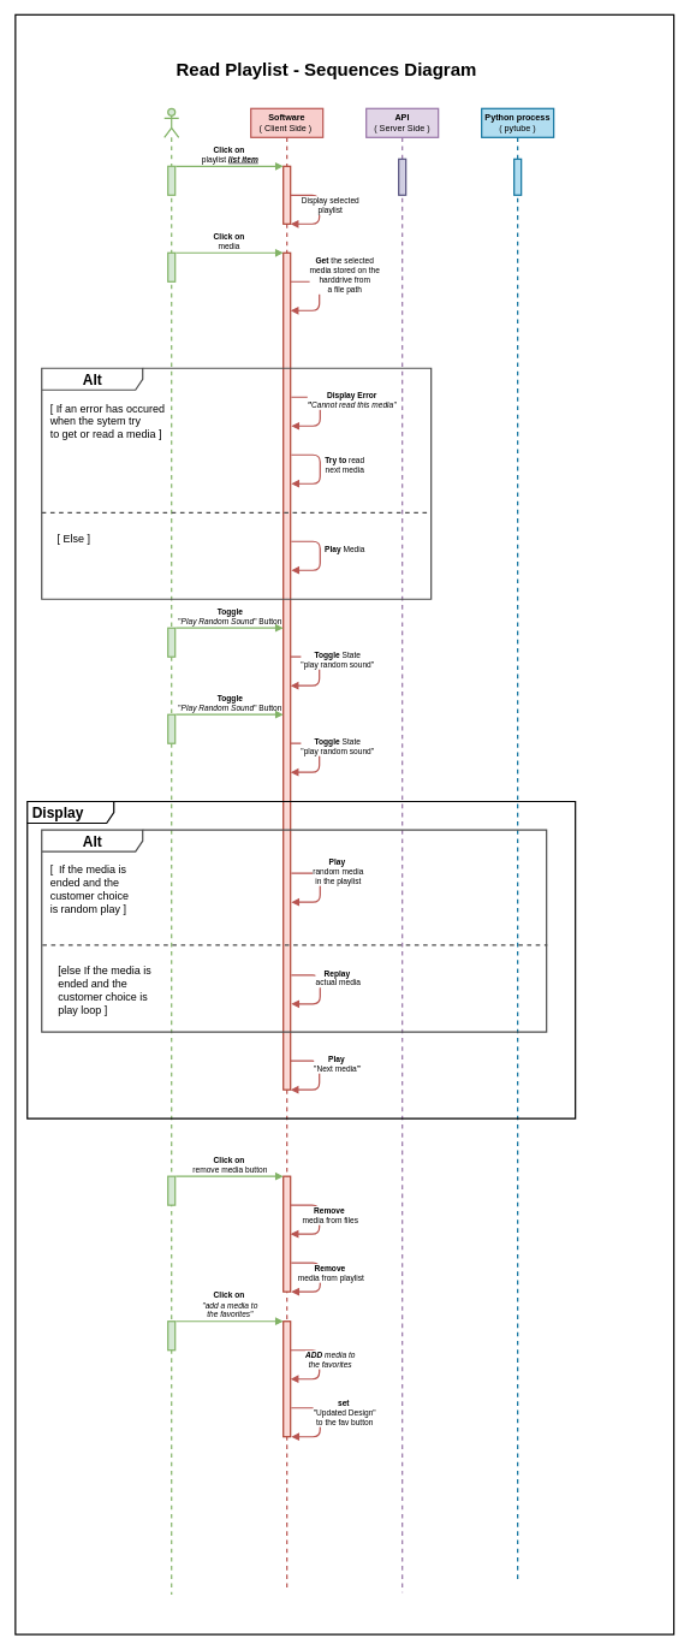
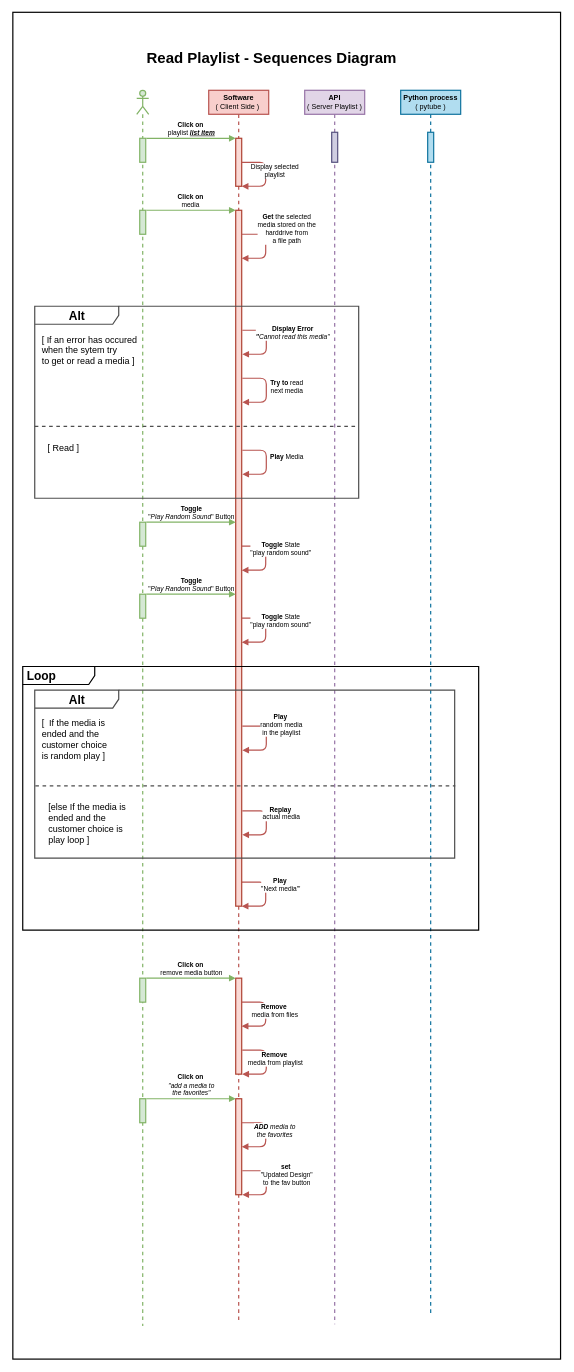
  <mxCell id="0" />
  <mxCell id="1" parent="0" />
  <mxCell id="2" value="" style="rounded=0;whiteSpace=wrap;html=1;fontSize=20;fontColor=#000000;strokeColor=#000000;strokeWidth=2;fillColor=none;" vertex="1" parent="1"><mxGeometry x="20.5" y="20" width="913" height="2245" as="geometry" /></mxCell>
  <mxCell id="3" value="" style="shape=umlLifeline;participant=umlActor;perimeter=lifelinePerimeter;whiteSpace=wrap;html=1;container=0;collapsible=0;recursiveResize=0;verticalAlign=top;spacingTop=36;outlineConnect=0;strokeWidth=2;strokeColor=#82b366;fillColor=#d5e8d4;" parent="1" vertex="1"><mxGeometry x="227" y="150" width="20" height="2060" as="geometry" /></mxCell>
  <mxCell id="4" value="&lt;b&gt;Software&lt;/b&gt;&lt;br&gt;( Client Side )&amp;nbsp;" style="shape=umlLifeline;perimeter=lifelinePerimeter;whiteSpace=wrap;html=1;container=1;collapsible=0;recursiveResize=0;outlineConnect=0;strokeColor=#b85450;strokeWidth=2;fillColor=#f8cecc;fontColor=#000000;" parent="1" vertex="1"><mxGeometry x="347" y="150" width="100" height="2052" as="geometry" /></mxCell>
  <mxCell id="5" value="" style="html=1;points=[];perimeter=orthogonalPerimeter;strokeColor=#ae4132;strokeWidth=2;fillColor=#fad9d5;" parent="4" vertex="1"><mxGeometry x="45" y="80" width="10" height="80" as="geometry" /></mxCell>
  <mxCell id="6" value="Display selected&lt;br&gt;playlist" style="html=1;verticalAlign=bottom;endArrow=block;fontColor=#000000;labelBackgroundColor=#FFFFFF;strokeWidth=2;fillColor=#f8cecc;strokeColor=#b85450;" parent="4" edge="1"><mxGeometry x="0.167" y="15" width="80" relative="1" as="geometry"><mxPoint x="55" y="120" as="sourcePoint" /><mxPoint x="55" y="160" as="targetPoint" /><Array as="points"><mxPoint x="95" y="120" /><mxPoint x="95" y="160" /></Array><mxPoint as="offset" /></mxGeometry></mxCell>
  <mxCell id="7" value="&lt;b&gt;Play&amp;nbsp;&lt;/b&gt;&lt;br&gt;&quot;Next media'&quot;" style="html=1;verticalAlign=bottom;endArrow=block;fontColor=#000000;labelBackgroundColor=#FFFFFF;strokeWidth=2;fillColor=#f8cecc;strokeColor=#b85450;" edge="1" parent="4"><mxGeometry y="25" width="80" relative="1" as="geometry"><mxPoint x="55" y="1320" as="sourcePoint" /><mxPoint x="55" y="1360" as="targetPoint" /><Array as="points"><mxPoint x="95" y="1320" /><mxPoint x="95" y="1360" /></Array><mxPoint as="offset" /></mxGeometry></mxCell>
  <mxCell id="8" value="&lt;b&gt;Remove&amp;nbsp;&lt;br&gt;&lt;/b&gt;media from playlist" style="html=1;verticalAlign=bottom;endArrow=block;fontColor=#000000;labelBackgroundColor=#FFFFFF;strokeWidth=2;fillColor=#f8cecc;strokeColor=#b85450;" edge="1" parent="4"><mxGeometry x="0.167" y="15" width="80" relative="1" as="geometry"><mxPoint x="56.0" y="1600" as="sourcePoint" /><mxPoint x="56.0" y="1640" as="targetPoint" /><Array as="points"><mxPoint x="96" y="1600" /><mxPoint x="96" y="1640" /></Array><mxPoint as="offset" /></mxGeometry></mxCell>
- <mxCell id="9" value="&lt;b&gt;API&lt;/b&gt;&lt;br&gt;( Server Side )" style="shape=umlLifeline;perimeter=lifelinePerimeter;whiteSpace=wrap;html=1;container=1;collapsible=0;recursiveResize=0;outlineConnect=0;strokeColor=#9673a6;strokeWidth=2;fillColor=#e1d5e7;fontColor=#000000;" parent="1" vertex="1"><mxGeometry x="507" y="150" width="100" height="2057" as="geometry" /></mxCell>
+ <mxCell id="9" value="&lt;b&gt;API&lt;/b&gt;&lt;br&gt;( Server Playlist )" style="shape=umlLifeline;perimeter=lifelinePerimeter;whiteSpace=wrap;html=1;container=1;collapsible=0;recursiveResize=0;outlineConnect=0;strokeColor=#9673a6;strokeWidth=2;fillColor=#e1d5e7;fontColor=#000000;" parent="1" vertex="1"><mxGeometry x="507" y="150" width="100" height="2057" as="geometry" /></mxCell>
  <mxCell id="10" value="" style="html=1;points=[];perimeter=orthogonalPerimeter;strokeColor=#56517e;strokeWidth=2;fillColor=#d0cee2;" parent="9" vertex="1"><mxGeometry x="45" y="70" width="10" height="50" as="geometry" /></mxCell>
  <mxCell id="11" value="&lt;b&gt;Python process&lt;/b&gt;&lt;br&gt;( pytube )" style="shape=umlLifeline;perimeter=lifelinePerimeter;whiteSpace=wrap;html=1;container=1;collapsible=0;recursiveResize=0;outlineConnect=0;strokeColor=#10739e;strokeWidth=2;fillColor=#b1ddf0;fontColor=#000000;" parent="1" vertex="1"><mxGeometry x="667" y="150" width="100" height="2044" as="geometry" /></mxCell>
  <mxCell id="12" value="" style="html=1;points=[];perimeter=orthogonalPerimeter;strokeColor=#10739e;strokeWidth=2;fillColor=#b1ddf0;" parent="11" vertex="1"><mxGeometry x="45" y="70" width="10" height="50" as="geometry" /></mxCell>
  <mxCell id="13" value="Read Playlist - Sequences Diagram" style="text;align=center;fontStyle=1;verticalAlign=middle;spacingLeft=3;spacingRight=3;strokeColor=none;rotatable=0;points=[[0,0.5],[1,0.5]];portConstraint=eastwest;fontColor=#000000;fontSize=25;" parent="1" vertex="1"><mxGeometry x="412" y="80" width="80" height="26" as="geometry" /></mxCell>
  <mxCell id="14" value="" style="html=1;points=[];perimeter=orthogonalPerimeter;strokeColor=#82b366;strokeWidth=2;fillColor=#d5e8d4;" parent="1" vertex="1"><mxGeometry x="232" y="230" width="10" height="40" as="geometry" /></mxCell>
  <mxCell id="15" value="&lt;b&gt;Click on&amp;nbsp;&lt;/b&gt;&lt;br&gt;playlist &lt;i&gt;&lt;b&gt;&lt;u&gt;list item&lt;/u&gt;&lt;/b&gt;&lt;/i&gt;" style="html=1;verticalAlign=bottom;endArrow=block;fontColor=#000000;labelBackgroundColor=none;strokeWidth=2;fillColor=#d5e8d4;gradientColor=#97d077;strokeColor=#82b366;" parent="1" edge="1"><mxGeometry width="80" relative="1" as="geometry"><mxPoint x="243" y="230" as="sourcePoint" /><mxPoint x="392" y="230" as="targetPoint" /></mxGeometry></mxCell>
  <mxCell id="16" value="" style="html=1;points=[];perimeter=orthogonalPerimeter;strokeColor=#ae4132;strokeWidth=2;fillColor=#fad9d5;" parent="1" vertex="1"><mxGeometry x="392" y="350" width="10" height="1160" as="geometry" /></mxCell>
  <mxCell id="17" value="&lt;b&gt;Get&lt;/b&gt; the selected &lt;br&gt;media stored on the &lt;br&gt;harddrive from &lt;br&gt;a file path" style="html=1;verticalAlign=bottom;endArrow=block;fontColor=#000000;labelBackgroundColor=#FFFFFF;strokeWidth=2;fillColor=#f8cecc;strokeColor=#b85450;" parent="1" edge="1"><mxGeometry y="35" width="80" relative="1" as="geometry"><mxPoint x="402" y="390" as="sourcePoint" /><mxPoint x="402" y="430" as="targetPoint" /><Array as="points"><mxPoint x="442" y="390" /><mxPoint x="442" y="430" /></Array><mxPoint as="offset" /></mxGeometry></mxCell>
  <mxCell id="18" value="" style="html=1;points=[];perimeter=orthogonalPerimeter;strokeColor=#82b366;strokeWidth=2;fillColor=#d5e8d4;" parent="1" vertex="1"><mxGeometry x="232" y="350" width="10" height="40" as="geometry" /></mxCell>
  <mxCell id="19" value="&lt;b&gt;Click on&amp;nbsp;&lt;/b&gt;&lt;br&gt;media&amp;nbsp;" style="html=1;verticalAlign=bottom;endArrow=block;fontColor=#000000;labelBackgroundColor=none;strokeWidth=2;fillColor=#d5e8d4;gradientColor=#97d077;strokeColor=#82b366;" parent="1" edge="1"><mxGeometry width="80" relative="1" as="geometry"><mxPoint x="243" y="350" as="sourcePoint" /><mxPoint x="392" y="350" as="targetPoint" /></mxGeometry></mxCell>
  <mxCell id="20" value="&lt;b&gt;&lt;font style=&quot;font-size: 20px&quot;&gt;Alt&lt;/font&gt;&lt;/b&gt;" style="shape=umlFrame;tabWidth=110;tabHeight=30;tabPosition=left;html=1;boundedLbl=1;labelInHeader=1;width=140;height=30;fillColor=none;strokeColor=#4D4D4D;strokeWidth=2;fontColor=#000000;" parent="1" vertex="1"><mxGeometry x="57" y="510" width="540" height="320" as="geometry" /></mxCell>
  <mxCell id="21" value="[ If an error has occured&#10;when the sytem try &#10;to get or read a media ]" style="text;fontColor=#000000;fontSize=15;" parent="20" vertex="1"><mxGeometry width="100" height="20" relative="1" as="geometry"><mxPoint x="10" y="40" as="offset" /></mxGeometry></mxCell>
- <mxCell id="22" value="[ Else ]" style="line;strokeWidth=2;dashed=1;labelPosition=center;verticalLabelPosition=bottom;align=left;verticalAlign=top;spacingLeft=20;spacingTop=15;fontColor=#000000;strokeColor=#4D4D4D;labelBackgroundColor=none;fontSize=15;" parent="20" vertex="1"><mxGeometry y="193.667" width="540" height="12.8" as="geometry" /></mxCell>
+ <mxCell id="22" value="[ Read ]" style="line;strokeWidth=2;dashed=1;labelPosition=center;verticalLabelPosition=bottom;align=left;verticalAlign=top;spacingLeft=20;spacingTop=15;fontColor=#000000;strokeColor=#4D4D4D;labelBackgroundColor=none;fontSize=15;" parent="20" vertex="1"><mxGeometry y="193.667" width="540" height="12.8" as="geometry" /></mxCell>
  <mxCell id="23" value="&lt;b&gt;Display Error&lt;/b&gt;&lt;br&gt;&lt;i&gt;&lt;b&gt;&quot;&lt;/b&gt;Cannot read this media&quot;&lt;/i&gt;" style="html=1;verticalAlign=bottom;endArrow=block;fontColor=#000000;labelBackgroundColor=#FFFFFF;strokeWidth=2;fillColor=#f8cecc;strokeColor=#b85450;" parent="20" edge="1"><mxGeometry y="44" width="80" relative="1" as="geometry"><mxPoint x="346" y="40" as="sourcePoint" /><mxPoint x="346" y="80" as="targetPoint" /><Array as="points"><mxPoint x="386" y="40" /><mxPoint x="386" y="80" /></Array><mxPoint as="offset" /></mxGeometry></mxCell>
  <mxCell id="24" value="&lt;b&gt;Try to &lt;/b&gt;read&lt;br&gt;next media" style="html=1;verticalAlign=bottom;endArrow=block;fontColor=#000000;labelBackgroundColor=#FFFFFF;strokeWidth=2;fillColor=#f8cecc;strokeColor=#b85450;" parent="20" edge="1"><mxGeometry x="0.167" y="34" width="80" relative="1" as="geometry"><mxPoint x="346" y="120" as="sourcePoint" /><mxPoint x="346" y="160" as="targetPoint" /><Array as="points"><mxPoint x="386" y="120" /><mxPoint x="386" y="160" /></Array><mxPoint as="offset" /></mxGeometry></mxCell>
  <mxCell id="25" value="&lt;b&gt;Play &lt;/b&gt;Media" style="html=1;verticalAlign=bottom;endArrow=block;fontColor=#000000;labelBackgroundColor=#FFFFFF;strokeWidth=2;fillColor=#f8cecc;strokeColor=#b85450;" parent="20" edge="1"><mxGeometry y="34" width="80" relative="1" as="geometry"><mxPoint x="346" y="240" as="sourcePoint" /><mxPoint x="346" y="280" as="targetPoint" /><Array as="points"><mxPoint x="386" y="240" /><mxPoint x="386" y="280" /></Array><mxPoint as="offset" /></mxGeometry></mxCell>
  <mxCell id="26" value="&lt;b&gt;Toggle&lt;/b&gt; State&lt;br&gt;&quot;play random sound&quot;" style="html=1;verticalAlign=bottom;endArrow=block;fontColor=#000000;labelBackgroundColor=#FFFFFF;strokeWidth=2;fillColor=#f8cecc;strokeColor=#b85450;" parent="1" edge="1"><mxGeometry y="25" width="80" relative="1" as="geometry"><mxPoint x="402" y="910" as="sourcePoint" /><mxPoint x="402" y="950" as="targetPoint" /><Array as="points"><mxPoint x="442" y="910" /><mxPoint x="442" y="950" /></Array><mxPoint as="offset" /></mxGeometry></mxCell>
  <mxCell id="27" value="" style="html=1;points=[];perimeter=orthogonalPerimeter;strokeColor=#82b366;strokeWidth=2;fillColor=#d5e8d4;" parent="1" vertex="1"><mxGeometry x="232" y="870" width="10" height="40" as="geometry" /></mxCell>
  <mxCell id="28" value="&lt;b&gt;Toggle&lt;br&gt;&lt;/b&gt;&quot;&lt;i&gt;Play Random Sound&lt;/i&gt;&quot; Button" style="html=1;verticalAlign=bottom;endArrow=block;fontColor=#000000;labelBackgroundColor=none;strokeWidth=2;fillColor=#d5e8d4;gradientColor=#97d077;strokeColor=#82b366;" parent="1" edge="1"><mxGeometry width="80" relative="1" as="geometry"><mxPoint x="243" y="870" as="sourcePoint" /><mxPoint x="392" y="870" as="targetPoint" /></mxGeometry></mxCell>
  <mxCell id="29" value="&lt;b&gt;Toggle&lt;/b&gt; State&lt;br&gt;&quot;play random sound&quot;" style="html=1;verticalAlign=bottom;endArrow=block;fontColor=#000000;labelBackgroundColor=#FFFFFF;strokeWidth=2;fillColor=#f8cecc;strokeColor=#b85450;" parent="1" edge="1"><mxGeometry y="25" width="80" relative="1" as="geometry"><mxPoint x="402" y="1030" as="sourcePoint" /><mxPoint x="402" y="1070" as="targetPoint" /><Array as="points"><mxPoint x="442" y="1030" /><mxPoint x="442" y="1070" /></Array><mxPoint as="offset" /></mxGeometry></mxCell>
  <mxCell id="30" value="" style="html=1;points=[];perimeter=orthogonalPerimeter;strokeColor=#82b366;strokeWidth=2;fillColor=#d5e8d4;" parent="1" vertex="1"><mxGeometry x="232" y="990" width="10" height="40" as="geometry" /></mxCell>
  <mxCell id="31" value="&lt;b&gt;Toggle&lt;br&gt;&lt;/b&gt;&quot;&lt;i&gt;Play Random Sound&lt;/i&gt;&quot; Button" style="html=1;verticalAlign=bottom;endArrow=block;fontColor=#000000;labelBackgroundColor=none;strokeWidth=2;fillColor=#d5e8d4;gradientColor=#97d077;strokeColor=#82b366;" parent="1" edge="1"><mxGeometry width="80" relative="1" as="geometry"><mxPoint x="243" y="990" as="sourcePoint" /><mxPoint x="392" y="990" as="targetPoint" /></mxGeometry></mxCell>
- <mxCell id="32" value="&lt;b&gt;&lt;font style=&quot;font-size: 20px&quot;&gt;Display&lt;/font&gt;&lt;/b&gt;" style="shape=umlFrame;whiteSpace=wrap;html=1;width=120;height=30;boundedLbl=1;verticalAlign=middle;align=left;spacingLeft=5;fillColor=none;strokeColor=#000000;strokeWidth=2;fontColor=#000000;" vertex="1" parent="1"><mxGeometry x="37" y="1110.5" width="760" height="439.5" as="geometry" /></mxCell>
+ <mxCell id="32" value="&lt;b&gt;&lt;font style=&quot;font-size: 20px&quot;&gt;Loop&lt;/font&gt;&lt;/b&gt;" style="shape=umlFrame;whiteSpace=wrap;html=1;width=120;height=30;boundedLbl=1;verticalAlign=middle;align=left;spacingLeft=5;fillColor=none;strokeColor=#000000;strokeWidth=2;fontColor=#000000;" vertex="1" parent="1"><mxGeometry x="37" y="1110.5" width="760" height="439.5" as="geometry" /></mxCell>
  <mxCell id="33" value="&lt;b&gt;&lt;font style=&quot;font-size: 20px&quot;&gt;Alt&lt;/font&gt;&lt;/b&gt;" style="shape=umlFrame;tabWidth=110;tabHeight=30;tabPosition=left;html=1;boundedLbl=1;labelInHeader=1;width=140;height=30;fillColor=none;strokeColor=#4D4D4D;strokeWidth=2;fontColor=#000000;" parent="1" vertex="1"><mxGeometry x="57" y="1150" width="700" height="280" as="geometry" /></mxCell>
  <mxCell id="34" value="[  If the media is &#10;ended and the &#10;customer choice &#10;is random play ]" style="text;fontColor=#000000;fontSize=15;fontStyle=0" parent="33" vertex="1"><mxGeometry width="100" height="20" relative="1" as="geometry"><mxPoint x="10" y="40" as="offset" /></mxGeometry></mxCell>
  <mxCell id="35" value="[else If the media is &#10;ended and the &#10;customer choice is &#10;play loop ]" style="line;strokeWidth=2;dashed=1;labelPosition=center;verticalLabelPosition=bottom;align=left;verticalAlign=top;spacingLeft=20;spacingTop=15;fontColor=#000000;strokeColor=#4D4D4D;labelBackgroundColor=none;fontSize=15;" parent="33" vertex="1"><mxGeometry x="1" y="153.8" width="700" height="11.2" as="geometry" /></mxCell>
  <mxCell id="36" value="&lt;b&gt;Play&amp;nbsp;&lt;/b&gt;&lt;br&gt;random media&lt;br&gt;in the playlist" style="html=1;verticalAlign=bottom;endArrow=block;fontColor=#000000;labelBackgroundColor=#FFFFFF;strokeWidth=2;fillColor=#f8cecc;strokeColor=#b85450;" edge="1" parent="33"><mxGeometry y="25" width="80" relative="1" as="geometry"><mxPoint x="346" y="60" as="sourcePoint" /><mxPoint x="346" y="100" as="targetPoint" /><Array as="points"><mxPoint x="386" y="60" /><mxPoint x="386" y="100" /></Array><mxPoint as="offset" /></mxGeometry></mxCell>
  <mxCell id="37" value="&lt;b&gt;Replay&amp;nbsp;&lt;/b&gt;&lt;br&gt;actual media" style="html=1;verticalAlign=bottom;endArrow=block;fontColor=#000000;labelBackgroundColor=#FFFFFF;strokeWidth=2;fillColor=#f8cecc;strokeColor=#b85450;" edge="1" parent="33"><mxGeometry y="25" width="80" relative="1" as="geometry"><mxPoint x="346" y="201" as="sourcePoint" /><mxPoint x="346" y="241" as="targetPoint" /><Array as="points"><mxPoint x="386" y="201" /><mxPoint x="386" y="241" /></Array><mxPoint as="offset" /></mxGeometry></mxCell>
  <mxCell id="38" value="" style="html=1;points=[];perimeter=orthogonalPerimeter;strokeColor=#ae4132;strokeWidth=2;fillColor=#fad9d5;" vertex="1" parent="1"><mxGeometry x="392" y="1630" width="10" height="160" as="geometry" /></mxCell>
  <mxCell id="39" value="&lt;b&gt;Remove&amp;nbsp;&lt;br&gt;&lt;/b&gt;media from files" style="html=1;verticalAlign=bottom;endArrow=block;fontColor=#000000;labelBackgroundColor=#FFFFFF;strokeWidth=2;fillColor=#f8cecc;strokeColor=#b85450;" edge="1" parent="1"><mxGeometry x="0.167" y="15" width="80" relative="1" as="geometry"><mxPoint x="402" y="1670" as="sourcePoint" /><mxPoint x="402" y="1710" as="targetPoint" /><Array as="points"><mxPoint x="442" y="1670" /><mxPoint x="442" y="1710" /></Array><mxPoint as="offset" /></mxGeometry></mxCell>
  <mxCell id="40" value="" style="html=1;points=[];perimeter=orthogonalPerimeter;strokeColor=#82b366;strokeWidth=2;fillColor=#d5e8d4;" vertex="1" parent="1"><mxGeometry x="232" y="1630" width="10" height="40" as="geometry" /></mxCell>
  <mxCell id="41" value="&lt;b&gt;Click on&amp;nbsp;&lt;/b&gt;&lt;br&gt;remove media button" style="html=1;verticalAlign=bottom;endArrow=block;fontColor=#000000;labelBackgroundColor=none;strokeWidth=2;fillColor=#d5e8d4;gradientColor=#97d077;strokeColor=#82b366;" edge="1" parent="1"><mxGeometry width="80" relative="1" as="geometry"><mxPoint x="243" y="1630" as="sourcePoint" /><mxPoint x="392" y="1630" as="targetPoint" /></mxGeometry></mxCell>
  <mxCell id="42" value="&lt;b&gt;set&amp;nbsp;&lt;/b&gt;&lt;br&gt;&quot;Updated Design&quot;&lt;br&gt;to the fav button" style="html=1;verticalAlign=bottom;endArrow=block;fontColor=#000000;labelBackgroundColor=#FFFFFF;strokeWidth=2;fillColor=#f8cecc;strokeColor=#b85450;" edge="1" parent="1"><mxGeometry x="0.15" y="34" width="80" relative="1" as="geometry"><mxPoint x="403" y="1951" as="sourcePoint" /><mxPoint x="403" y="1991" as="targetPoint" /><Array as="points"><mxPoint x="443" y="1951" /><mxPoint x="443" y="1991" /></Array><mxPoint as="offset" /></mxGeometry></mxCell>
  <mxCell id="43" value="" style="html=1;points=[];perimeter=orthogonalPerimeter;strokeColor=#ae4132;strokeWidth=2;fillColor=#fad9d5;" vertex="1" parent="1"><mxGeometry x="392" y="1831" width="10" height="160" as="geometry" /></mxCell>
  <mxCell id="44" value="&lt;i style=&quot;background-color: rgb(255 , 255 , 255)&quot;&gt;&lt;b&gt;ADD&lt;/b&gt;&amp;nbsp;media to&lt;br&gt;the favorites&lt;/i&gt;" style="html=1;verticalAlign=bottom;endArrow=block;fontColor=#000000;labelBackgroundColor=#FFFFFF;strokeWidth=2;fillColor=#f8cecc;strokeColor=#b85450;" edge="1" parent="1"><mxGeometry x="0.15" y="15" width="80" relative="1" as="geometry"><mxPoint x="402" y="1871" as="sourcePoint" /><mxPoint x="402" y="1911" as="targetPoint" /><Array as="points"><mxPoint x="442" y="1871" /><mxPoint x="442" y="1911" /></Array><mxPoint as="offset" /></mxGeometry></mxCell>
  <mxCell id="45" value="" style="html=1;points=[];perimeter=orthogonalPerimeter;strokeColor=#82b366;strokeWidth=2;fillColor=#d5e8d4;" vertex="1" parent="1"><mxGeometry x="232" y="1831" width="10" height="40" as="geometry" /></mxCell>
  <mxCell id="46" value="&lt;b&gt;Click on&amp;nbsp;&lt;/b&gt;&lt;br&gt;&lt;i&gt;&quot;add a media to&lt;br&gt;the favorites&quot;&lt;/i&gt;" style="html=1;verticalAlign=bottom;endArrow=block;fontColor=#000000;labelBackgroundColor=none;strokeWidth=2;fillColor=#d5e8d4;gradientColor=#97d077;strokeColor=#82b366;" edge="1" parent="1"><mxGeometry width="80" relative="1" as="geometry"><mxPoint x="243" y="1831" as="sourcePoint" /><mxPoint x="392" y="1831" as="targetPoint" /></mxGeometry></mxCell>
